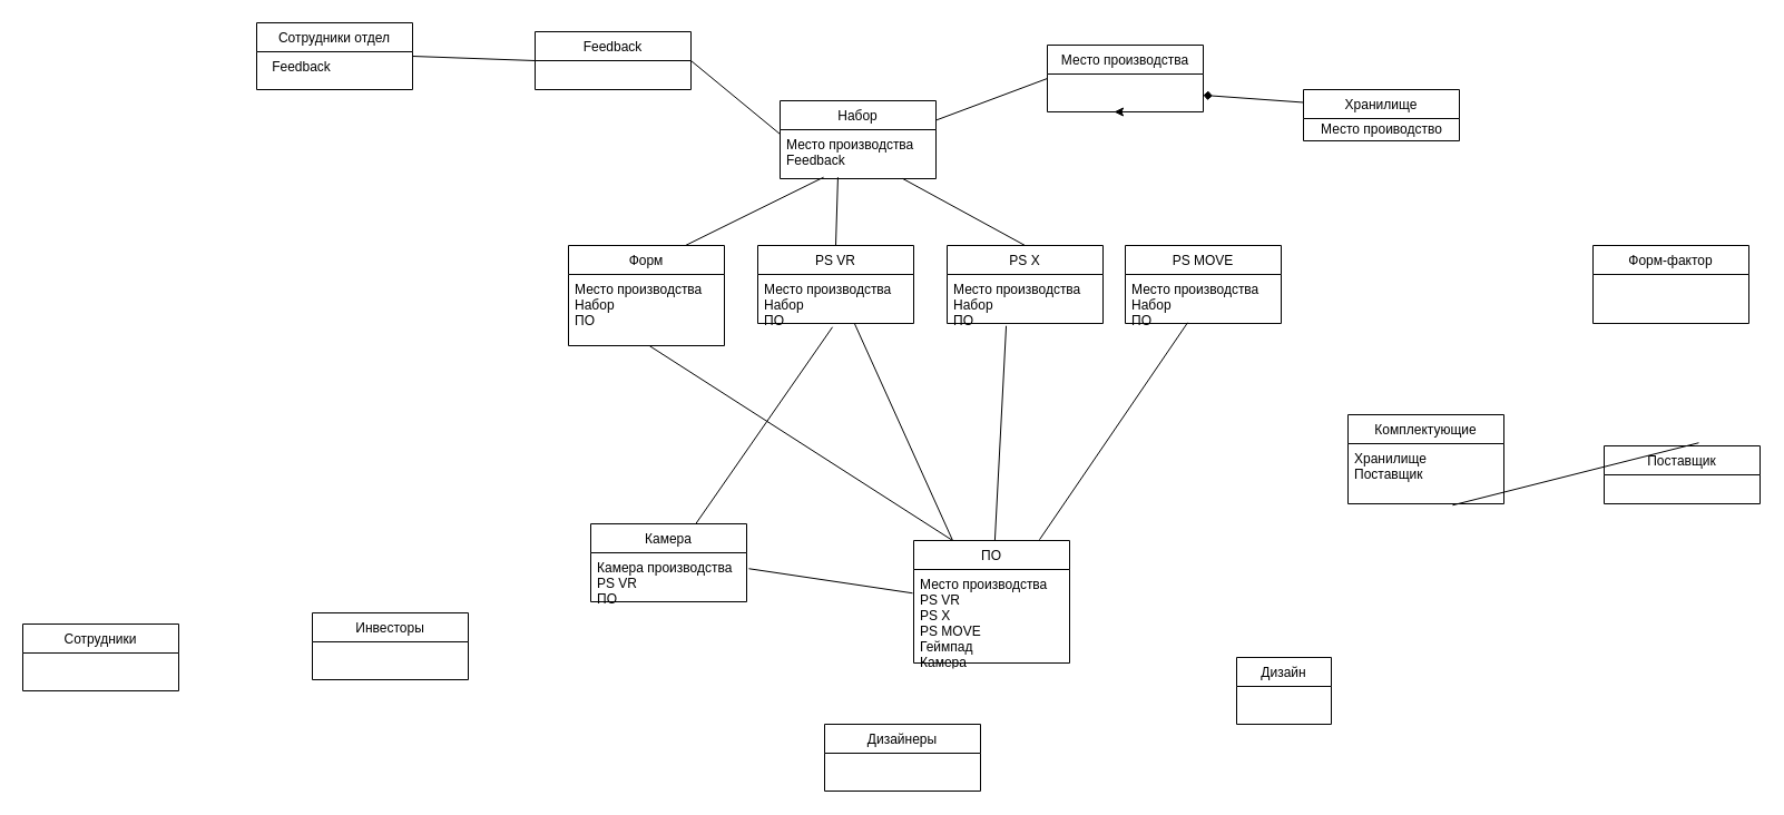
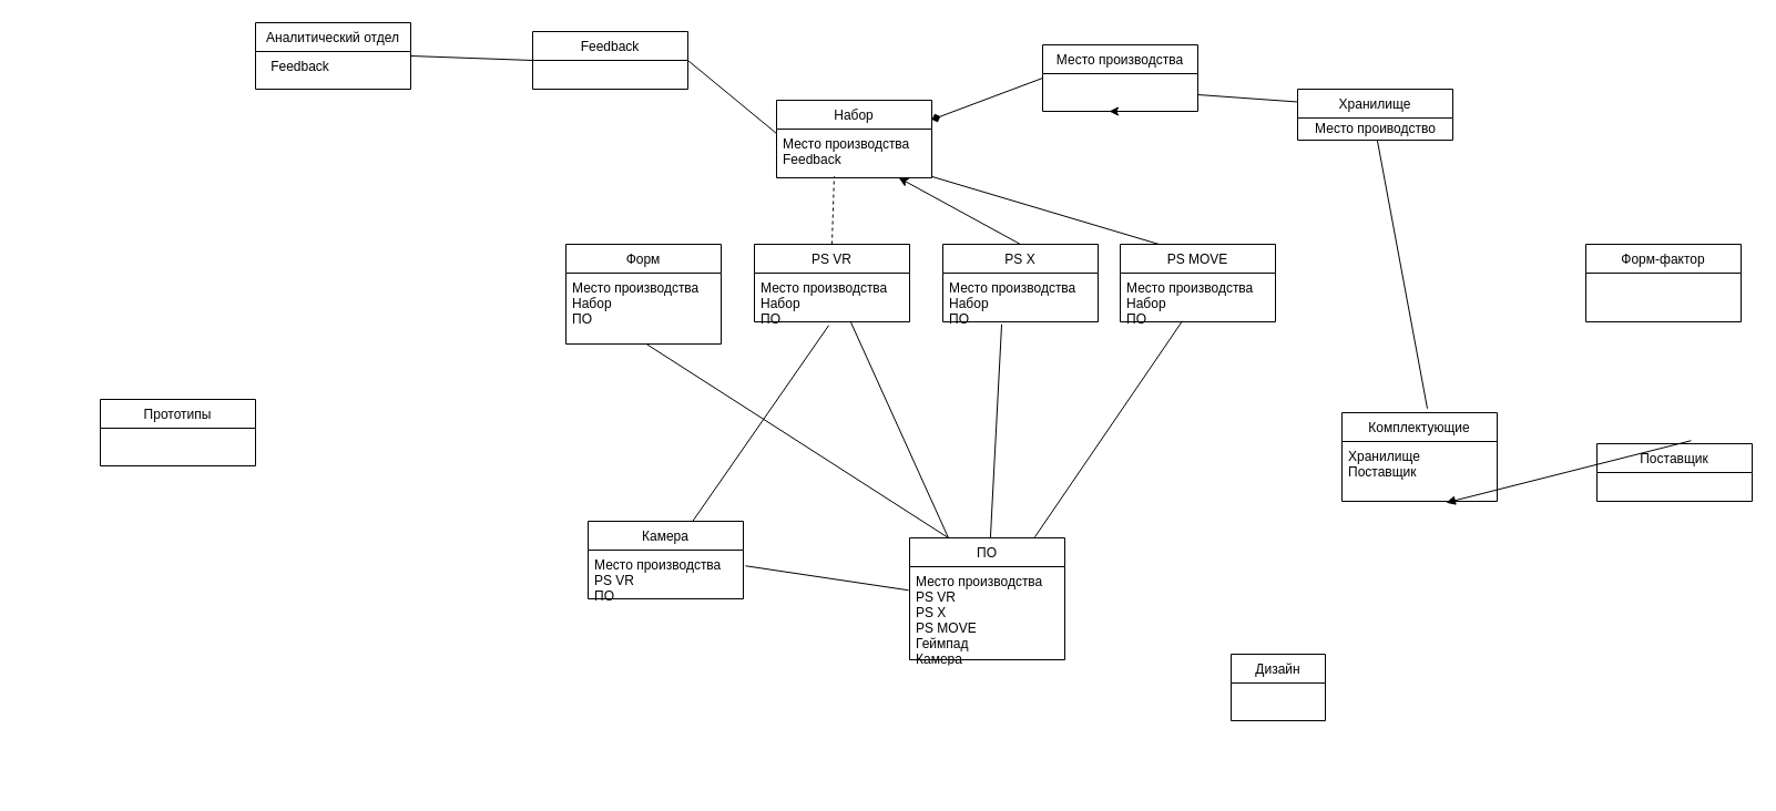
  <mxCell id="0" />
  <mxCell id="1" parent="0" />
  <mxCell id="2" value="Набор" style="swimlane;fontStyle=0;childLayout=stackLayout;horizontal=1;startSize=26;fillColor=none;horizontalStack=0;resizeParent=1;resizeParentMax=0;resizeLast=0;collapsible=1;marginBottom=0;" vertex="1" parent="1"><mxGeometry x="700" y="90" width="140" height="70" as="geometry"><mxRectangle x="160" y="70" width="70" height="26" as="alternateBounds" /></mxGeometry></mxCell>
  <mxCell id="3" value="Место производства&#10;Feedback" style="text;strokeColor=none;fillColor=none;align=left;verticalAlign=top;spacingLeft=4;spacingRight=4;overflow=hidden;rotatable=0;points=[[0,0.5],[1,0.5]];portConstraint=eastwest;" vertex="1" parent="2"><mxGeometry y="26" width="140" height="44" as="geometry" /></mxCell>
  <mxCell id="4" value="Форм" style="swimlane;fontStyle=0;childLayout=stackLayout;horizontal=1;startSize=26;fillColor=none;horizontalStack=0;resizeParent=1;resizeParentMax=0;resizeLast=0;collapsible=1;marginBottom=0;" vertex="1" parent="1"><mxGeometry x="510" y="220" width="140" height="90" as="geometry" /></mxCell>
  <mxCell id="5" value="Место производства&#10;Набор&#10;ПО" style="text;strokeColor=none;fillColor=none;align=left;verticalAlign=top;spacingLeft=4;spacingRight=4;overflow=hidden;rotatable=0;points=[[0,0.5],[1,0.5]];portConstraint=eastwest;" vertex="1" parent="4"><mxGeometry y="26" width="140" height="64" as="geometry" /></mxCell>
  <mxCell id="6" value="PS VR" style="swimlane;fontStyle=0;childLayout=stackLayout;horizontal=1;startSize=26;fillColor=none;horizontalStack=0;resizeParent=1;resizeParentMax=0;resizeLast=0;collapsible=1;marginBottom=0;" vertex="1" parent="1"><mxGeometry x="680" y="220" width="140" height="70" as="geometry" /></mxCell>
  <mxCell id="7" value="Место производства&#10;Набор&#10;ПО" style="text;strokeColor=none;fillColor=none;align=left;verticalAlign=top;spacingLeft=4;spacingRight=4;overflow=hidden;rotatable=0;points=[[0,0.5],[1,0.5]];portConstraint=eastwest;" vertex="1" parent="6"><mxGeometry y="26" width="140" height="44" as="geometry" /></mxCell>
  <mxCell id="8" value="PS X" style="swimlane;fontStyle=0;childLayout=stackLayout;horizontal=1;startSize=26;fillColor=none;horizontalStack=0;resizeParent=1;resizeParentMax=0;resizeLast=0;collapsible=1;marginBottom=0;" vertex="1" parent="1"><mxGeometry x="850" y="220" width="140" height="70" as="geometry" /></mxCell>
  <mxCell id="9" value="Место производства&#10;Набор&#10;ПО" style="text;strokeColor=none;fillColor=none;align=left;verticalAlign=top;spacingLeft=4;spacingRight=4;overflow=hidden;rotatable=0;points=[[0,0.5],[1,0.5]];portConstraint=eastwest;" vertex="1" parent="8"><mxGeometry y="26" width="140" height="44" as="geometry" /></mxCell>
  <mxCell id="10" value="PS MOVE" style="swimlane;fontStyle=0;childLayout=stackLayout;horizontal=1;startSize=26;fillColor=none;horizontalStack=0;resizeParent=1;resizeParentMax=0;resizeLast=0;collapsible=1;marginBottom=0;" vertex="1" parent="1"><mxGeometry x="1010" y="220" width="140" height="70" as="geometry" /></mxCell>
  <mxCell id="11" value="Место производства&#10;Набор&#10;ПО" style="text;strokeColor=none;fillColor=none;align=left;verticalAlign=top;spacingLeft=4;spacingRight=4;overflow=hidden;rotatable=0;points=[[0,0.5],[1,0.5]];portConstraint=eastwest;" vertex="1" parent="10"><mxGeometry y="26" width="140" height="44" as="geometry" /></mxCell>
  <mxCell id="12" value="Камера" style="swimlane;fontStyle=0;childLayout=stackLayout;horizontal=1;startSize=26;fillColor=none;horizontalStack=0;resizeParent=1;resizeParentMax=0;resizeLast=0;collapsible=1;marginBottom=0;" vertex="1" parent="1"><mxGeometry x="530" y="470" width="140" height="70" as="geometry" /></mxCell>
- <mxCell id="13" value="Камера производства&#10;PS VR&#10;ПО" style="text;strokeColor=none;fillColor=none;align=left;verticalAlign=top;spacingLeft=4;spacingRight=4;overflow=hidden;rotatable=0;points=[[0,0.5],[1,0.5]];portConstraint=eastwest;" vertex="1" parent="12"><mxGeometry y="26" width="140" height="44" as="geometry" /></mxCell>
+ <mxCell id="13" value="Место производства&#10;PS VR&#10;ПО" style="text;strokeColor=none;fillColor=none;align=left;verticalAlign=top;spacingLeft=4;spacingRight=4;overflow=hidden;rotatable=0;points=[[0,0.5],[1,0.5]];portConstraint=eastwest;" vertex="1" parent="12"><mxGeometry y="26" width="140" height="44" as="geometry" /></mxCell>
  <mxCell id="14" value="ПО" style="swimlane;fontStyle=0;childLayout=stackLayout;horizontal=1;startSize=26;fillColor=none;horizontalStack=0;resizeParent=1;resizeParentMax=0;resizeLast=0;collapsible=1;marginBottom=0;" vertex="1" parent="1"><mxGeometry x="820" y="485" width="140" height="110" as="geometry" /></mxCell>
  <mxCell id="15" value="Место производства&#10;PS VR&#10;PS X&#10;PS MOVE&#10;Геймпад&#10;Камера" style="text;strokeColor=none;fillColor=none;align=left;verticalAlign=top;spacingLeft=4;spacingRight=4;overflow=hidden;rotatable=0;points=[[0,0.5],[1,0.5]];portConstraint=eastwest;" vertex="1" parent="14"><mxGeometry y="26" width="140" height="84" as="geometry" /></mxCell>
  <mxCell id="16" style="edgeStyle=orthogonalEdgeStyle;rounded=0;orthogonalLoop=1;jettySize=auto;html=1;exitX=0.5;exitY=1;exitDx=0;exitDy=0;" edge="1" parent="1" source="17"><mxGeometry relative="1" as="geometry"><mxPoint x="1000" y="100" as="targetPoint" /></mxGeometry></mxCell>
  <mxCell id="17" value="Место производства" style="swimlane;fontStyle=0;childLayout=stackLayout;horizontal=1;startSize=26;fillColor=none;horizontalStack=0;resizeParent=1;resizeParentMax=0;resizeLast=0;collapsible=1;marginBottom=0;" vertex="1" parent="1"><mxGeometry x="940" y="40" width="140" height="60" as="geometry" /></mxCell>
  <mxCell id="18" value="Дизайн" style="swimlane;fontStyle=0;childLayout=stackLayout;horizontal=1;startSize=26;fillColor=none;horizontalStack=0;resizeParent=1;resizeParentMax=0;resizeLast=0;collapsible=1;marginBottom=0;" vertex="1" parent="1"><mxGeometry x="1110" y="590" width="85" height="60" as="geometry" /></mxCell>
  <mxCell id="19" value="Хранилище" style="swimlane;fontStyle=0;childLayout=stackLayout;horizontal=1;startSize=26;fillColor=none;horizontalStack=0;resizeParent=1;resizeParentMax=0;resizeLast=0;collapsible=1;marginBottom=0;" vertex="1" parent="1"><mxGeometry x="1170" y="80" width="140" height="46" as="geometry" /></mxCell>
  <mxCell id="20" value="Место проиводство" style="text;html=1;align=center;verticalAlign=middle;resizable=0;points=[];autosize=1;strokeColor=none;fillColor=none;" vertex="1" parent="19"><mxGeometry y="26" width="140" height="20" as="geometry" /></mxCell>
  <mxCell id="21" value="Комплектующие" style="swimlane;fontStyle=0;childLayout=stackLayout;horizontal=1;startSize=26;fillColor=none;horizontalStack=0;resizeParent=1;resizeParentMax=0;resizeLast=0;collapsible=1;marginBottom=0;" vertex="1" parent="1"><mxGeometry x="1210" y="372" width="140" height="80" as="geometry" /></mxCell>
  <mxCell id="22" value="Хранилище&#10;Поставщик" style="text;strokeColor=none;fillColor=none;align=left;verticalAlign=top;spacingLeft=4;spacingRight=4;overflow=hidden;rotatable=0;points=[[0,0.5],[1,0.5]];portConstraint=eastwest;" vertex="1" parent="21"><mxGeometry y="26" width="140" height="54" as="geometry" /></mxCell>
  <mxCell id="23" value="Поставщик" style="swimlane;fontStyle=0;childLayout=stackLayout;horizontal=1;startSize=26;fillColor=none;horizontalStack=0;resizeParent=1;resizeParentMax=0;resizeLast=0;collapsible=1;marginBottom=0;" vertex="1" parent="1"><mxGeometry x="1440" y="400" width="140" height="52" as="geometry" /></mxCell>
  <mxCell id="24" value="Форм-фактор" style="swimlane;fontStyle=0;childLayout=stackLayout;horizontal=1;startSize=26;fillColor=none;horizontalStack=0;resizeParent=1;resizeParentMax=0;resizeLast=0;collapsible=1;marginBottom=0;" vertex="1" parent="1"><mxGeometry x="1430" y="220" width="140" height="70" as="geometry" /></mxCell>
- <mxCell id="25" value="" style="endArrow=none;html=1;exitX=0.75;exitY=0;exitDx=0;exitDy=0;entryX=0.279;entryY=0.971;entryDx=0;entryDy=0;entryPerimeter=0;" edge="1" parent="1" source="4" target="3"><mxGeometry width="50" height="50" relative="1" as="geometry"><mxPoint x="770" y="420" as="sourcePoint" /><mxPoint x="820" y="370" as="targetPoint" /></mxGeometry></mxCell>
- <mxCell id="26" value="" style="endArrow=none;html=1;exitX=0.5;exitY=0;exitDx=0;exitDy=0;entryX=0.371;entryY=0.971;entryDx=0;entryDy=0;entryPerimeter=0;" edge="1" parent="1" source="6" target="3"><mxGeometry width="50" height="50" relative="1" as="geometry"><mxPoint x="625" y="230" as="sourcePoint" /><mxPoint x="749.06" y="171.246" as="targetPoint" /></mxGeometry></mxCell>
- <mxCell id="27" value="" style="endArrow=none;html=1;exitX=0.5;exitY=0;exitDx=0;exitDy=0;" edge="1" parent="1" source="8" target="3"><mxGeometry width="50" height="50" relative="1" as="geometry"><mxPoint x="635" y="240" as="sourcePoint" /><mxPoint x="759.06" y="181.246" as="targetPoint" /></mxGeometry></mxCell>
+ <mxCell id="26" value="" style="endArrow=none;html=1;exitX=0.5;exitY=0;exitDx=0;exitDy=0;entryX=0.371;entryY=0.971;entryDx=0;entryDy=0;entryPerimeter=0;dashed=1;" edge="1" parent="1" source="6" target="3"><mxGeometry width="50" height="50" relative="1" as="geometry"><mxPoint x="625" y="230" as="sourcePoint" /><mxPoint x="749.06" y="171.246" as="targetPoint" /></mxGeometry></mxCell>
+ <mxCell id="27" value="" style="endArrow=classic;html=1;exitX=0.5;exitY=0;exitDx=0;exitDy=0;" edge="1" parent="1" source="8" target="3"><mxGeometry width="50" height="50" relative="1" as="geometry"><mxPoint x="635" y="240" as="sourcePoint" /><mxPoint x="759.06" y="181.246" as="targetPoint" /></mxGeometry></mxCell>
+ <mxCell id="28" value="" style="endArrow=none;html=1;exitX=0.25;exitY=0;exitDx=0;exitDy=0;" edge="1" parent="1" source="10" target="3"><mxGeometry width="50" height="50" relative="1" as="geometry"><mxPoint x="645" y="250" as="sourcePoint" /><mxPoint x="769.06" y="191.246" as="targetPoint" /></mxGeometry></mxCell>
  <mxCell id="29" value="" style="endArrow=none;html=1;exitX=0.479;exitY=1.074;exitDx=0;exitDy=0;exitPerimeter=0;" edge="1" parent="1" source="7" target="12"><mxGeometry width="50" height="50" relative="1" as="geometry"><mxPoint x="655" y="260" as="sourcePoint" /><mxPoint x="779.06" y="201.246" as="targetPoint" /></mxGeometry></mxCell>
  <mxCell id="30" value="" style="endArrow=none;html=1;exitX=0.521;exitY=1.004;exitDx=0;exitDy=0;entryX=0.25;entryY=0;entryDx=0;entryDy=0;exitPerimeter=0;" edge="1" parent="1" source="5" target="14"><mxGeometry width="50" height="50" relative="1" as="geometry"><mxPoint x="665" y="270" as="sourcePoint" /><mxPoint x="789.06" y="211.246" as="targetPoint" /></mxGeometry></mxCell>
  <mxCell id="31" value="" style="endArrow=none;html=1;exitX=0.621;exitY=1.006;exitDx=0;exitDy=0;entryX=0.25;entryY=0;entryDx=0;entryDy=0;exitPerimeter=0;" edge="1" parent="1" source="7" target="14"><mxGeometry width="50" height="50" relative="1" as="geometry"><mxPoint x="675" y="280" as="sourcePoint" /><mxPoint x="799.06" y="221.246" as="targetPoint" /></mxGeometry></mxCell>
  <mxCell id="32" value="" style="endArrow=none;html=1;exitX=1.014;exitY=0.324;exitDx=0;exitDy=0;entryX=-0.007;entryY=0.253;entryDx=0;entryDy=0;entryPerimeter=0;exitPerimeter=0;" edge="1" parent="1" source="13" target="15"><mxGeometry width="50" height="50" relative="1" as="geometry"><mxPoint x="685" y="290" as="sourcePoint" /><mxPoint x="809.06" y="231.246" as="targetPoint" /></mxGeometry></mxCell>
  <mxCell id="33" value="" style="endArrow=none;html=1;entryX=0.379;entryY=1.051;entryDx=0;entryDy=0;entryPerimeter=0;" edge="1" parent="1" source="14" target="9"><mxGeometry width="50" height="50" relative="1" as="geometry"><mxPoint x="695" y="300" as="sourcePoint" /><mxPoint x="819.06" y="241.246" as="targetPoint" /></mxGeometry></mxCell>
  <mxCell id="34" value="" style="endArrow=none;html=1;exitX=0.807;exitY=-0.007;exitDx=0;exitDy=0;entryX=0.4;entryY=0.983;entryDx=0;entryDy=0;entryPerimeter=0;exitPerimeter=0;" edge="1" parent="1" source="14" target="11"><mxGeometry width="50" height="50" relative="1" as="geometry"><mxPoint x="705" y="310" as="sourcePoint" /><mxPoint x="829.06" y="251.246" as="targetPoint" /></mxGeometry></mxCell>
- <mxCell id="35" value="" style="endArrow=none;html=1;exitX=0;exitY=0.5;exitDx=0;exitDy=0;entryX=1;entryY=0.25;entryDx=0;entryDy=0;" edge="1" parent="1" source="17" target="2"><mxGeometry width="50" height="50" relative="1" as="geometry"><mxPoint x="715" y="320" as="sourcePoint" /><mxPoint x="839.06" y="261.246" as="targetPoint" /></mxGeometry></mxCell>
- <mxCell id="36" value="" style="endArrow=diamond;html=1;exitX=0;exitY=0.25;exitDx=0;exitDy=0;entryX=1;entryY=0.75;entryDx=0;entryDy=0;" edge="1" parent="1" source="19" target="17"><mxGeometry width="50" height="50" relative="1" as="geometry"><mxPoint x="725" y="330" as="sourcePoint" /><mxPoint x="849.06" y="271.246" as="targetPoint" /></mxGeometry></mxCell>
- <mxCell id="38" value="" style="endArrow=none;html=1;exitX=0.607;exitY=-0.053;exitDx=0;exitDy=0;entryX=0.671;entryY=1.023;entryDx=0;entryDy=0;entryPerimeter=0;exitPerimeter=0;" edge="1" parent="1" source="23" target="22"><mxGeometry width="50" height="50" relative="1" as="geometry"><mxPoint x="745" y="350" as="sourcePoint" /><mxPoint x="869.06" y="291.246" as="targetPoint" /></mxGeometry></mxCell>
+ <mxCell id="35" value="" style="endArrow=diamond;html=1;exitX=0;exitY=0.5;exitDx=0;exitDy=0;entryX=1;entryY=0.25;entryDx=0;entryDy=0;" edge="1" parent="1" source="17" target="2"><mxGeometry width="50" height="50" relative="1" as="geometry"><mxPoint x="715" y="320" as="sourcePoint" /><mxPoint x="839.06" y="261.246" as="targetPoint" /></mxGeometry></mxCell>
+ <mxCell id="36" value="" style="endArrow=none;html=1;exitX=0;exitY=0.25;exitDx=0;exitDy=0;entryX=1;entryY=0.75;entryDx=0;entryDy=0;" edge="1" parent="1" source="19" target="17"><mxGeometry width="50" height="50" relative="1" as="geometry"><mxPoint x="725" y="330" as="sourcePoint" /><mxPoint x="849.06" y="271.246" as="targetPoint" /></mxGeometry></mxCell>
+ <mxCell id="37" value="" style="endArrow=none;html=1;exitX=0.55;exitY=-0.047;exitDx=0;exitDy=0;exitPerimeter=0;" edge="1" parent="1" source="21" target="20"><mxGeometry width="50" height="50" relative="1" as="geometry"><mxPoint x="735" y="340" as="sourcePoint" /><mxPoint x="859.06" y="281.246" as="targetPoint" /></mxGeometry></mxCell>
+ <mxCell id="38" value="" style="endArrow=block;html=1;exitX=0.607;exitY=-0.053;exitDx=0;exitDy=0;entryX=0.671;entryY=1.023;entryDx=0;entryDy=0;entryPerimeter=0;exitPerimeter=0;" edge="1" parent="1" source="23" target="22"><mxGeometry width="50" height="50" relative="1" as="geometry"><mxPoint x="745" y="350" as="sourcePoint" /><mxPoint x="869.06" y="291.246" as="targetPoint" /></mxGeometry></mxCell>
  <mxCell id="39" value="Feedback" style="swimlane;fontStyle=0;childLayout=stackLayout;horizontal=1;startSize=26;fillColor=none;horizontalStack=0;resizeParent=1;resizeParentMax=0;resizeLast=0;collapsible=1;marginBottom=0;" vertex="1" parent="1"><mxGeometry x="480" y="28" width="140" height="52" as="geometry" /></mxCell>
  <mxCell id="40" value="" style="endArrow=none;html=1;exitX=1;exitY=0.5;exitDx=0;exitDy=0;" edge="1" parent="1" source="39"><mxGeometry width="50" height="50" relative="1" as="geometry"><mxPoint x="1020" y="320" as="sourcePoint" /><mxPoint x="700" y="120" as="targetPoint" /></mxGeometry></mxCell>
  <mxCell id="41" value="" style="group" vertex="1" connectable="0" parent="1"><mxGeometry x="230" width="140" height="60" as="geometry" y="20" /></mxCell>
- <mxCell id="42" value="Сотрудники отдел" style="swimlane;fontStyle=0;childLayout=stackLayout;horizontal=1;startSize=26;fillColor=none;horizontalStack=0;resizeParent=1;resizeParentMax=0;resizeLast=0;collapsible=1;marginBottom=0;" vertex="1" parent="41"><mxGeometry width="140" height="60" as="geometry" /></mxCell>
+ <mxCell id="42" value="Аналитический отдел" style="swimlane;fontStyle=0;childLayout=stackLayout;horizontal=1;startSize=26;fillColor=none;horizontalStack=0;resizeParent=1;resizeParentMax=0;resizeLast=0;collapsible=1;marginBottom=0;" vertex="1" parent="41"><mxGeometry width="140" height="60" as="geometry" /></mxCell>
  <mxCell id="43" value="Feedback" style="text;html=1;align=center;verticalAlign=middle;resizable=0;points=[];autosize=1;strokeColor=none;fillColor=none;" vertex="1" parent="41"><mxGeometry x="5" y="30" width="70" height="20" as="geometry" /></mxCell>
  <mxCell id="44" value="" style="endArrow=none;html=1;exitX=1;exitY=0.5;exitDx=0;exitDy=0;entryX=0;entryY=0.5;entryDx=0;entryDy=0;" edge="1" parent="1" source="42" target="39"><mxGeometry width="50" height="50" relative="1" as="geometry"><mxPoint x="830" y="320" as="sourcePoint" /><mxPoint x="880" y="270" as="targetPoint" /></mxGeometry></mxCell>
  <mxCell id="45" value="" style="group" vertex="1" connectable="0" parent="1"><mxGeometry x="280" y="550" width="140" height="60" as="geometry" /></mxCell>
- <mxCell id="46" value="Инвесторы" style="swimlane;fontStyle=0;childLayout=stackLayout;horizontal=1;startSize=26;fillColor=none;horizontalStack=0;resizeParent=1;resizeParentMax=0;resizeLast=0;collapsible=1;marginBottom=0;" vertex="1" parent="45"><mxGeometry width="140" height="60" as="geometry" /></mxCell>
  <mxCell id="47" value="" style="group" vertex="1" connectable="0" parent="1"><mxGeometry x="740" y="650" width="140" height="60" as="geometry" /></mxCell>
- <mxCell id="48" value="Дизайнеры" style="swimlane;fontStyle=0;childLayout=stackLayout;horizontal=1;startSize=26;fillColor=none;horizontalStack=0;resizeParent=1;resizeParentMax=0;resizeLast=0;collapsible=1;marginBottom=0;" vertex="1" parent="47"><mxGeometry width="140" height="60" as="geometry" /></mxCell>
  <mxCell id="49" value="" style="group" vertex="1" connectable="0" parent="1"><mxGeometry x="90" y="360" width="140" height="60" as="geometry" /></mxCell>
+ <mxCell id="50" value="Прототипы" style="swimlane;fontStyle=0;childLayout=stackLayout;horizontal=1;startSize=26;fillColor=none;horizontalStack=0;resizeParent=1;resizeParentMax=0;resizeLast=0;collapsible=1;marginBottom=0;" vertex="1" parent="49"><mxGeometry width="140" height="60" as="geometry" /></mxCell>
  <mxCell id="51" value="" style="group" vertex="1" connectable="0" parent="1"><mxGeometry x="20" y="560" width="140" height="60" as="geometry" /></mxCell>
- <mxCell id="52" value="Сотрудники" style="swimlane;fontStyle=0;childLayout=stackLayout;horizontal=1;startSize=26;fillColor=none;horizontalStack=0;resizeParent=1;resizeParentMax=0;resizeLast=0;collapsible=1;marginBottom=0;" vertex="1" parent="51"><mxGeometry width="140" height="60" as="geometry" /></mxCell>
